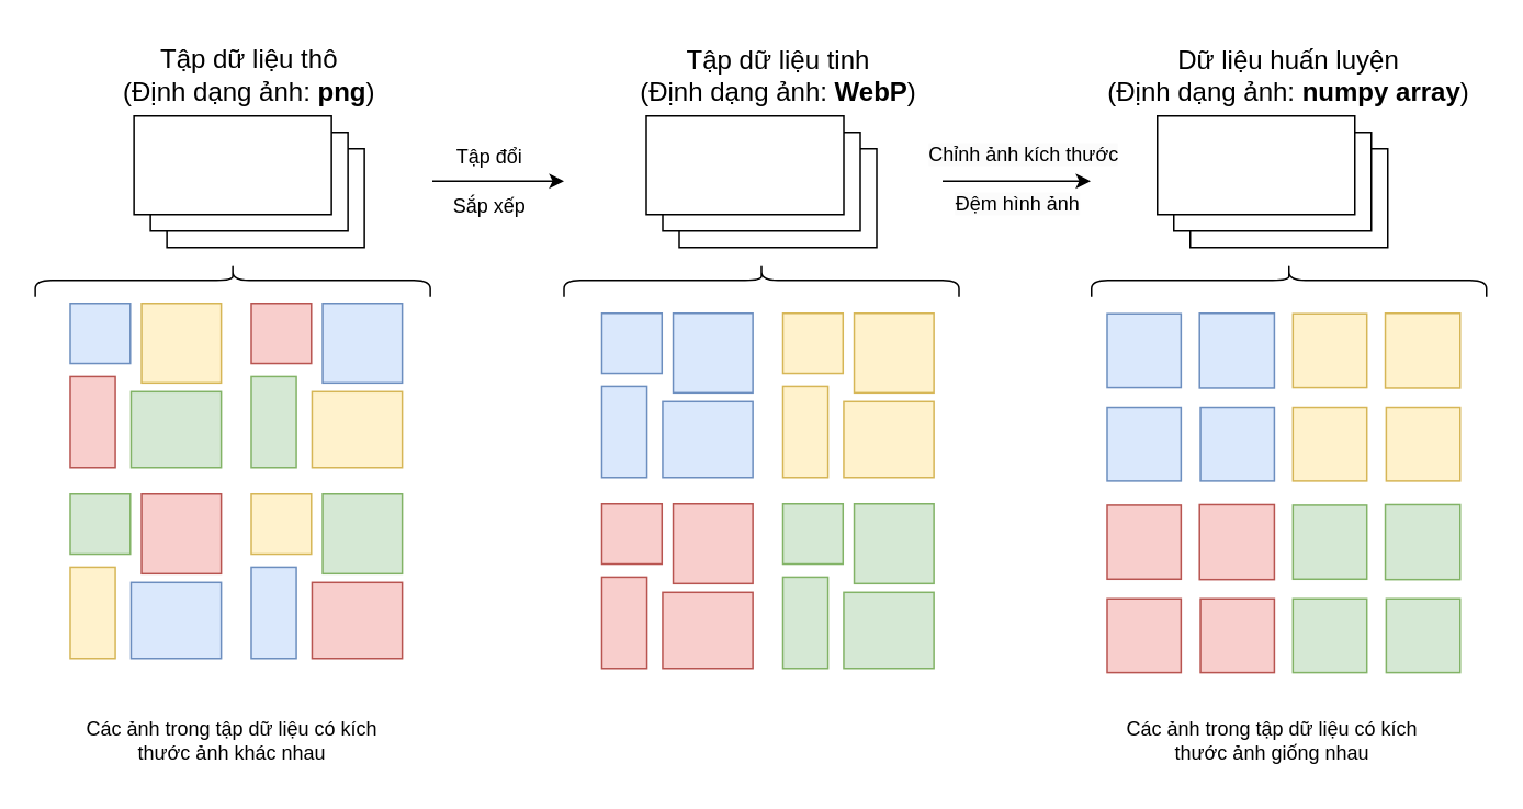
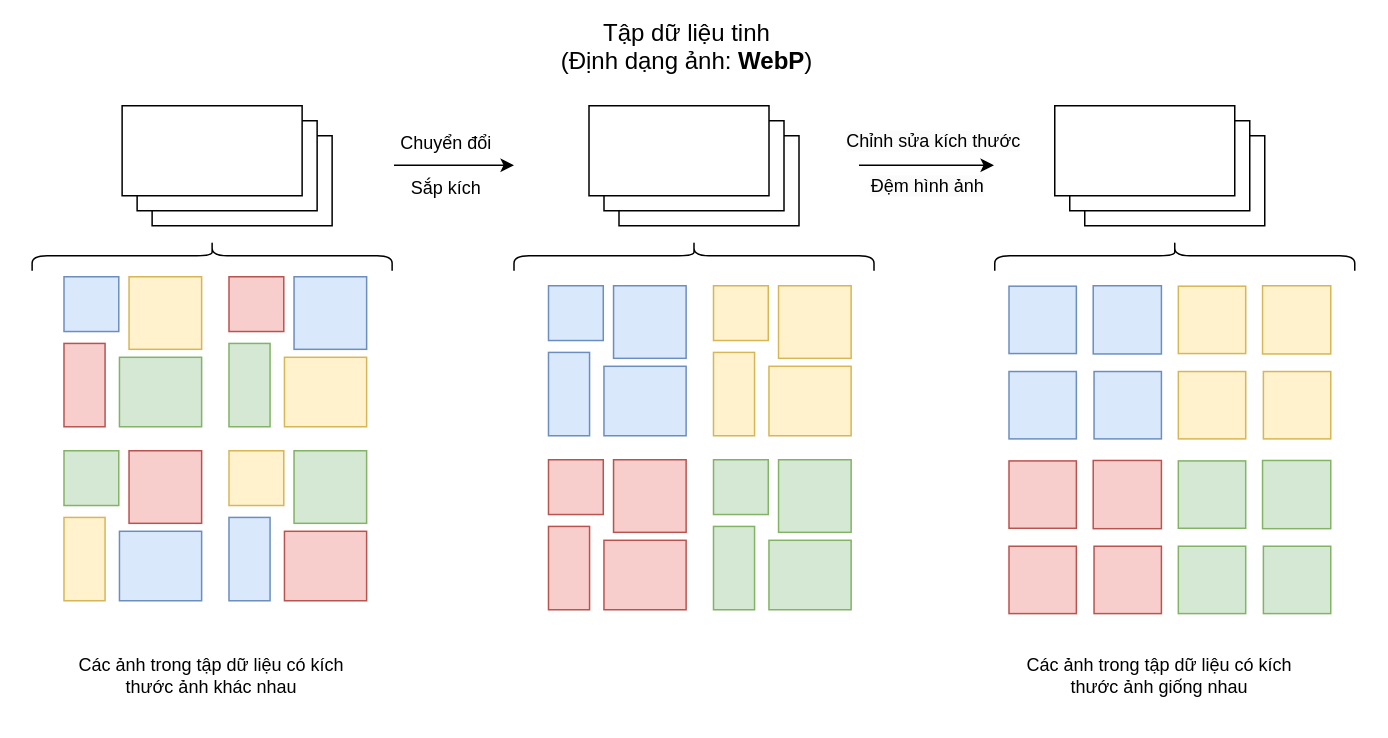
  <mxCell id="0" />
  <mxCell id="1" parent="0" />
  <mxCell id="2" value="" style="rounded=0;whiteSpace=wrap;html=1;" parent="1" vertex="1"><mxGeometry x="100.75" y="90" width="120" height="60" as="geometry" /></mxCell>
  <mxCell id="3" value="" style="rounded=0;whiteSpace=wrap;html=1;" parent="1" vertex="1"><mxGeometry x="90.75" y="80" width="120" height="60" as="geometry" /></mxCell>
  <mxCell id="4" value="" style="rounded=0;whiteSpace=wrap;html=1;" parent="1" vertex="1"><mxGeometry x="80.75" y="70" width="120" height="60" as="geometry" /></mxCell>
  <mxCell id="5" value="" style="endArrow=classic;html=1;rounded=0;" parent="1" edge="1"><mxGeometry width="50" height="50" relative="1" as="geometry"><mxPoint x="262" y="109.64" as="sourcePoint" /><mxPoint x="342" y="109.64" as="targetPoint" /></mxGeometry></mxCell>
  <mxCell id="6" value="" style="rounded=0;whiteSpace=wrap;html=1;" parent="1" vertex="1"><mxGeometry x="412" y="90" width="120" height="60" as="geometry" /></mxCell>
  <mxCell id="7" value="" style="rounded=0;whiteSpace=wrap;html=1;" parent="1" vertex="1"><mxGeometry x="402" y="80" width="120" height="60" as="geometry" /></mxCell>
  <mxCell id="8" value="" style="rounded=0;whiteSpace=wrap;html=1;" parent="1" vertex="1"><mxGeometry x="392" y="70" width="120" height="60" as="geometry" /></mxCell>
- <mxCell id="9" value="&lt;font style=&quot;font-size: 16px;&quot;&gt;Tập dữ liệu thô&lt;br&gt;(Định dạng ảnh: &lt;b&gt;png&lt;/b&gt;)&lt;/font&gt;" style="text;html=1;align=center;verticalAlign=middle;whiteSpace=wrap;rounded=0;" parent="1" vertex="1"><mxGeometry x="72" y="30" width="157.5" height="30" as="geometry" /></mxCell>
- <mxCell id="10" value="&lt;font style=&quot;font-size: 16px;&quot;&gt;&lt;span style=&quot;&quot;&gt;Tập dữ liệu tinh&lt;/span&gt;&lt;br style=&quot;&quot;&gt;&lt;span style=&quot;&quot;&gt;(Định dạng ảnh:&amp;nbsp;&lt;b&gt;WebP&lt;/b&gt;&lt;/span&gt;&lt;span style=&quot;&quot;&gt;)&lt;/span&gt;&lt;/font&gt;" style="text;whiteSpace=wrap;html=1;align=center;" parent="1" vertex="1"><mxGeometry x="384.5" y="20" width="175" height="50" as="geometry" /></mxCell>
+ <mxCell id="10" value="&lt;font style=&quot;font-size: 16px;&quot;&gt;&lt;span style=&quot;&quot;&gt;Tập dữ liệu tinh&lt;/span&gt;&lt;br style=&quot;&quot;&gt;&lt;span style=&quot;&quot;&gt;(Định dạng ảnh:&amp;nbsp;&lt;b&gt;WebP&lt;/b&gt;&lt;/span&gt;&lt;span style=&quot;&quot;&gt;)&lt;/span&gt;&lt;/font&gt;" style="text;whiteSpace=wrap;html=1;align=center;" parent="1" vertex="1"><mxGeometry x="369.5" y="5" width="175" height="50" as="geometry" /></mxCell>
  <mxCell id="11" value="" style="shape=curlyBracket;whiteSpace=wrap;html=1;rounded=1;labelPosition=left;verticalLabelPosition=middle;align=right;verticalAlign=middle;direction=south;" parent="1" vertex="1"><mxGeometry x="342" y="160" width="240" height="20" as="geometry" /></mxCell>
  <mxCell id="12" value="" style="endArrow=classic;html=1;rounded=0;" parent="1" edge="1"><mxGeometry width="50" height="50" relative="1" as="geometry"><mxPoint x="572" y="109.64" as="sourcePoint" /><mxPoint x="662" y="109.64" as="targetPoint" /></mxGeometry></mxCell>
  <mxCell id="13" value="" style="rounded=0;whiteSpace=wrap;html=1;" parent="1" vertex="1"><mxGeometry x="722.5" y="90" width="120" height="60" as="geometry" /></mxCell>
  <mxCell id="14" value="" style="rounded=0;whiteSpace=wrap;html=1;" parent="1" vertex="1"><mxGeometry x="712.5" y="80" width="120" height="60" as="geometry" /></mxCell>
  <mxCell id="15" value="" style="rounded=0;whiteSpace=wrap;html=1;" parent="1" vertex="1"><mxGeometry x="702.5" y="70" width="120" height="60" as="geometry" /></mxCell>
- <mxCell id="16" value="&lt;div&gt;&lt;font style=&quot;font-size: 16px;&quot;&gt;Dữ liệu huấn luyện&lt;/font&gt;&lt;/div&gt;&lt;font style=&quot;font-size: 16px;&quot;&gt;(Định dạng ảnh: &lt;b&gt;numpy array&lt;/b&gt;)&lt;/font&gt;" style="text;whiteSpace=wrap;html=1;align=center;" parent="1" vertex="1"><mxGeometry x="669" y="20" width="227" height="50" as="geometry" /></mxCell>
  <mxCell id="17" value="Các ảnh trong tập dữ liệu có kích thước ảnh giống nhau" style="text;html=1;align=center;verticalAlign=middle;whiteSpace=wrap;rounded=0;" parent="1" vertex="1"><mxGeometry x="672.25" y="430" width="200.5" height="40" as="geometry" /></mxCell>
  <mxCell id="18" value="" style="shape=curlyBracket;whiteSpace=wrap;html=1;rounded=1;labelPosition=left;verticalLabelPosition=middle;align=right;verticalAlign=middle;direction=south;" parent="1" vertex="1"><mxGeometry x="662.5" y="160" width="240" height="20" as="geometry" /></mxCell>
- <mxCell id="19" value="Tập đổi" style="text;html=1;align=center;verticalAlign=middle;whiteSpace=wrap;rounded=0;" parent="1" vertex="1"><mxGeometry x="262" y="80" width="70" height="30" as="geometry" /></mxCell>
- <mxCell id="20" value="&lt;span style=&quot;color: rgb(0, 0, 0); font-family: Helvetica; font-size: 12px; font-style: normal; font-variant-ligatures: normal; font-variant-caps: normal; font-weight: 400; letter-spacing: normal; orphans: 2; text-align: center; text-indent: 0px; text-transform: none; widows: 2; word-spacing: 0px; -webkit-text-stroke-width: 0px; white-space: normal; background-color: rgb(251, 251, 251); text-decoration-thickness: initial; text-decoration-style: initial; text-decoration-color: initial; display: inline !important; float: none;&quot;&gt;Chỉnh ảnh kích thước&lt;/span&gt;" style="text;whiteSpace=wrap;html=1;" parent="1" vertex="1"><mxGeometry x="562" y="80" width="120" height="20" as="geometry" /></mxCell>
+ <mxCell id="19" value="Chuyển đổi" style="text;html=1;align=center;verticalAlign=middle;whiteSpace=wrap;rounded=0;" parent="1" vertex="1"><mxGeometry x="262" y="80" width="70" height="30" as="geometry" /></mxCell>
+ <mxCell id="20" value="&lt;span style=&quot;color: rgb(0, 0, 0); font-family: Helvetica; font-size: 12px; font-style: normal; font-variant-ligatures: normal; font-variant-caps: normal; font-weight: 400; letter-spacing: normal; orphans: 2; text-align: center; text-indent: 0px; text-transform: none; widows: 2; word-spacing: 0px; -webkit-text-stroke-width: 0px; white-space: normal; background-color: rgb(251, 251, 251); text-decoration-thickness: initial; text-decoration-style: initial; text-decoration-color: initial; display: inline !important; float: none;&quot;&gt;Chỉnh sửa kích thước&lt;/span&gt;" style="text;whiteSpace=wrap;html=1;" parent="1" vertex="1"><mxGeometry x="562" y="80" width="120" height="20" as="geometry" /></mxCell>
  <mxCell id="21" value="&lt;span style=&quot;color: rgb(0, 0, 0); font-family: Helvetica; font-size: 12px; font-style: normal; font-variant-ligatures: normal; font-variant-caps: normal; font-weight: 400; letter-spacing: normal; orphans: 2; text-indent: 0px; text-transform: none; widows: 2; word-spacing: 0px; -webkit-text-stroke-width: 0px; white-space: normal; background-color: rgb(251, 251, 251); text-decoration-thickness: initial; text-decoration-style: initial; text-decoration-color: initial; float: none; display: inline !important;&quot;&gt;Đệm hình ảnh&lt;/span&gt;" style="text;whiteSpace=wrap;html=1;align=center;" parent="1" vertex="1"><mxGeometry x="572.5" y="110" width="90" height="40" as="geometry" /></mxCell>
  <mxCell id="22" value="" style="shape=curlyBracket;whiteSpace=wrap;html=1;rounded=1;labelPosition=left;verticalLabelPosition=middle;align=right;verticalAlign=middle;direction=south;" vertex="1" parent="1"><mxGeometry x="20.75" y="160" width="240" height="20" as="geometry" /></mxCell>
  <mxCell id="23" value="Các ảnh trong tập dữ liệu có kích thước ảnh khác nhau" style="text;html=1;align=center;verticalAlign=middle;whiteSpace=wrap;rounded=0;" vertex="1" parent="1"><mxGeometry x="40.25" y="430" width="200.5" height="40" as="geometry" /></mxCell>
  <mxCell id="24" value="" style="whiteSpace=wrap;html=1;aspect=fixed;fillColor=#dae8fc;strokeColor=#6c8ebf;container=0;" vertex="1" parent="1"><mxGeometry x="42" y="184" width="36.517" height="36.517" as="geometry" /></mxCell>
  <mxCell id="25" value="" style="whiteSpace=wrap;html=1;aspect=fixed;fillColor=#fff2cc;strokeColor=#d6b656;container=0;" vertex="1" parent="1"><mxGeometry x="85.364" y="184" width="48.386" height="48.386" as="geometry" /></mxCell>
  <mxCell id="26" value="" style="rounded=0;whiteSpace=wrap;html=1;direction=south;fillColor=#f8cecc;strokeColor=#b85450;container=0;" vertex="1" parent="1"><mxGeometry x="42" y="228.444" width="27.388" height="55.556" as="geometry" /></mxCell>
  <mxCell id="27" value="" style="rounded=0;whiteSpace=wrap;html=1;fillColor=#d5e8d4;strokeColor=#82b366;container=0;" vertex="1" parent="1"><mxGeometry x="78.974" y="237.704" width="54.776" height="46.296" as="geometry" /></mxCell>
  <mxCell id="28" value="" style="whiteSpace=wrap;html=1;aspect=fixed;fillColor=#f8cecc;strokeColor=#b85450;container=0;" vertex="1" parent="1"><mxGeometry x="152" y="184" width="36.517" height="36.517" as="geometry" /></mxCell>
  <mxCell id="29" value="" style="whiteSpace=wrap;html=1;aspect=fixed;fillColor=#dae8fc;strokeColor=#6c8ebf;container=0;" vertex="1" parent="1"><mxGeometry x="195.364" y="184" width="48.386" height="48.386" as="geometry" /></mxCell>
  <mxCell id="30" value="" style="rounded=0;whiteSpace=wrap;html=1;direction=south;fillColor=#d5e8d4;strokeColor=#82b366;container=0;" vertex="1" parent="1"><mxGeometry x="152" y="228.444" width="27.388" height="55.556" as="geometry" /></mxCell>
  <mxCell id="31" value="" style="rounded=0;whiteSpace=wrap;html=1;fillColor=#fff2cc;strokeColor=#d6b656;container=0;" vertex="1" parent="1"><mxGeometry x="188.974" y="237.704" width="54.776" height="46.296" as="geometry" /></mxCell>
  <mxCell id="32" value="" style="whiteSpace=wrap;html=1;aspect=fixed;fillColor=#d5e8d4;strokeColor=#82b366;container=0;" vertex="1" parent="1"><mxGeometry x="42" y="300" width="36.517" height="36.517" as="geometry" /></mxCell>
  <mxCell id="33" value="" style="whiteSpace=wrap;html=1;aspect=fixed;fillColor=#f8cecc;strokeColor=#b85450;container=0;" vertex="1" parent="1"><mxGeometry x="85.364" y="300" width="48.386" height="48.386" as="geometry" /></mxCell>
  <mxCell id="34" value="" style="rounded=0;whiteSpace=wrap;html=1;direction=south;fillColor=#fff2cc;strokeColor=#d6b656;container=0;" vertex="1" parent="1"><mxGeometry x="42" y="344.444" width="27.388" height="55.556" as="geometry" /></mxCell>
  <mxCell id="35" value="" style="rounded=0;whiteSpace=wrap;html=1;fillColor=#dae8fc;strokeColor=#6c8ebf;container=0;" vertex="1" parent="1"><mxGeometry x="78.974" y="353.704" width="54.776" height="46.296" as="geometry" /></mxCell>
  <mxCell id="36" value="" style="whiteSpace=wrap;html=1;aspect=fixed;fillColor=#fff2cc;strokeColor=#d6b656;container=0;" vertex="1" parent="1"><mxGeometry x="152" y="300" width="36.517" height="36.517" as="geometry" /></mxCell>
  <mxCell id="37" value="" style="whiteSpace=wrap;html=1;aspect=fixed;fillColor=#d5e8d4;strokeColor=#82b366;container=0;" vertex="1" parent="1"><mxGeometry x="195.364" y="300" width="48.386" height="48.386" as="geometry" /></mxCell>
  <mxCell id="38" value="" style="rounded=0;whiteSpace=wrap;html=1;direction=south;fillColor=#dae8fc;strokeColor=#6c8ebf;container=0;" vertex="1" parent="1"><mxGeometry x="152" y="344.444" width="27.388" height="55.556" as="geometry" /></mxCell>
  <mxCell id="39" value="" style="rounded=0;whiteSpace=wrap;html=1;fillColor=#f8cecc;strokeColor=#b85450;container=0;" vertex="1" parent="1"><mxGeometry x="188.974" y="353.704" width="54.776" height="46.296" as="geometry" /></mxCell>
  <mxCell id="40" value="" style="whiteSpace=wrap;html=1;aspect=fixed;fillColor=#dae8fc;strokeColor=#6c8ebf;container=0;" vertex="1" parent="1"><mxGeometry x="365" y="190" width="36.517" height="36.517" as="geometry" /></mxCell>
  <mxCell id="41" value="" style="whiteSpace=wrap;html=1;aspect=fixed;fillColor=#dae8fc;strokeColor=#6c8ebf;container=0;" vertex="1" parent="1"><mxGeometry x="408.364" y="190" width="48.386" height="48.386" as="geometry" /></mxCell>
  <mxCell id="42" value="" style="rounded=0;whiteSpace=wrap;html=1;direction=south;fillColor=#dae8fc;strokeColor=#6c8ebf;container=0;" vertex="1" parent="1"><mxGeometry x="365" y="234.444" width="27.388" height="55.556" as="geometry" /></mxCell>
  <mxCell id="43" value="" style="rounded=0;whiteSpace=wrap;html=1;fillColor=#dae8fc;strokeColor=#6c8ebf;container=0;" vertex="1" parent="1"><mxGeometry x="401.974" y="243.704" width="54.776" height="46.296" as="geometry" /></mxCell>
  <mxCell id="44" value="" style="whiteSpace=wrap;html=1;aspect=fixed;fillColor=#fff2cc;strokeColor=#d6b656;container=0;" vertex="1" parent="1"><mxGeometry x="475" y="190" width="36.517" height="36.517" as="geometry" /></mxCell>
  <mxCell id="45" value="" style="whiteSpace=wrap;html=1;aspect=fixed;fillColor=#fff2cc;strokeColor=#d6b656;container=0;" vertex="1" parent="1"><mxGeometry x="518.364" y="190" width="48.386" height="48.386" as="geometry" /></mxCell>
  <mxCell id="46" value="" style="rounded=0;whiteSpace=wrap;html=1;direction=south;fillColor=#fff2cc;strokeColor=#d6b656;container=0;" vertex="1" parent="1"><mxGeometry x="475" y="234.444" width="27.388" height="55.556" as="geometry" /></mxCell>
  <mxCell id="47" value="" style="rounded=0;whiteSpace=wrap;html=1;fillColor=#fff2cc;strokeColor=#d6b656;container=0;" vertex="1" parent="1"><mxGeometry x="511.974" y="243.704" width="54.776" height="46.296" as="geometry" /></mxCell>
  <mxCell id="48" value="" style="whiteSpace=wrap;html=1;aspect=fixed;fillColor=#f8cecc;strokeColor=#b85450;container=0;" vertex="1" parent="1"><mxGeometry x="365" y="306" width="36.517" height="36.517" as="geometry" /></mxCell>
  <mxCell id="49" value="" style="whiteSpace=wrap;html=1;aspect=fixed;fillColor=#f8cecc;strokeColor=#b85450;container=0;" vertex="1" parent="1"><mxGeometry x="408.364" y="306" width="48.386" height="48.386" as="geometry" /></mxCell>
  <mxCell id="50" value="" style="rounded=0;whiteSpace=wrap;html=1;direction=south;fillColor=#f8cecc;strokeColor=#b85450;container=0;" vertex="1" parent="1"><mxGeometry x="365" y="350.444" width="27.388" height="55.556" as="geometry" /></mxCell>
  <mxCell id="51" value="" style="rounded=0;whiteSpace=wrap;html=1;fillColor=#f8cecc;strokeColor=#b85450;container=0;" vertex="1" parent="1"><mxGeometry x="401.974" y="359.704" width="54.776" height="46.296" as="geometry" /></mxCell>
  <mxCell id="52" value="" style="whiteSpace=wrap;html=1;aspect=fixed;fillColor=#d5e8d4;strokeColor=#82b366;container=0;" vertex="1" parent="1"><mxGeometry x="475" y="306" width="36.517" height="36.517" as="geometry" /></mxCell>
  <mxCell id="53" value="" style="whiteSpace=wrap;html=1;aspect=fixed;fillColor=#d5e8d4;strokeColor=#82b366;container=0;" vertex="1" parent="1"><mxGeometry x="518.364" y="306" width="48.386" height="48.386" as="geometry" /></mxCell>
  <mxCell id="54" value="" style="rounded=0;whiteSpace=wrap;html=1;direction=south;fillColor=#d5e8d4;strokeColor=#82b366;container=0;" vertex="1" parent="1"><mxGeometry x="475" y="350.444" width="27.388" height="55.556" as="geometry" /></mxCell>
  <mxCell id="55" value="" style="rounded=0;whiteSpace=wrap;html=1;fillColor=#d5e8d4;strokeColor=#82b366;container=0;" vertex="1" parent="1"><mxGeometry x="511.974" y="359.704" width="54.776" height="46.296" as="geometry" /></mxCell>
  <mxCell id="56" value="" style="group" vertex="1" connectable="0" parent="1"><mxGeometry x="672" y="190" width="214.5" height="220" as="geometry" /></mxCell>
  <mxCell id="57" value="" style="whiteSpace=wrap;html=1;aspect=fixed;fillColor=#dae8fc;strokeColor=#6c8ebf;container=0;" parent="56" vertex="1"><mxGeometry y="0.298" width="44.908" height="44.908" as="geometry" /></mxCell>
  <mxCell id="58" value="" style="whiteSpace=wrap;html=1;aspect=fixed;fillColor=#dae8fc;strokeColor=#6c8ebf;container=0;" parent="56" vertex="1"><mxGeometry x="56.136" width="45.47" height="45.47" as="geometry" /></mxCell>
  <mxCell id="59" value="" style="whiteSpace=wrap;html=1;aspect=fixed;fillColor=#dae8fc;strokeColor=#6c8ebf;container=0;" parent="56" vertex="1"><mxGeometry y="57.182" width="44.908" height="44.908" as="geometry" /></mxCell>
  <mxCell id="60" value="" style="whiteSpace=wrap;html=1;aspect=fixed;fillColor=#dae8fc;strokeColor=#6c8ebf;container=0;" parent="56" vertex="1"><mxGeometry x="56.697" y="57.182" width="44.908" height="44.908" as="geometry" /></mxCell>
  <mxCell id="61" value="" style="whiteSpace=wrap;html=1;aspect=fixed;fillColor=#fff2cc;strokeColor=#d6b656;container=0;" vertex="1" parent="56"><mxGeometry x="112.895" y="0.298" width="44.908" height="44.908" as="geometry" /></mxCell>
  <mxCell id="62" value="" style="whiteSpace=wrap;html=1;aspect=fixed;fillColor=#fff2cc;strokeColor=#d6b656;container=0;" vertex="1" parent="56"><mxGeometry x="169.03" width="45.47" height="45.47" as="geometry" /></mxCell>
  <mxCell id="63" value="" style="whiteSpace=wrap;html=1;aspect=fixed;fillColor=#fff2cc;strokeColor=#d6b656;container=0;" vertex="1" parent="56"><mxGeometry x="112.895" y="57.182" width="44.908" height="44.908" as="geometry" /></mxCell>
  <mxCell id="64" value="" style="whiteSpace=wrap;html=1;aspect=fixed;fillColor=#fff2cc;strokeColor=#d6b656;container=0;" vertex="1" parent="56"><mxGeometry x="169.592" y="57.182" width="44.908" height="44.908" as="geometry" /></mxCell>
  <mxCell id="65" value="" style="whiteSpace=wrap;html=1;aspect=fixed;fillColor=#f8cecc;strokeColor=#b85450;container=0;" vertex="1" parent="56"><mxGeometry y="116.78" width="44.908" height="44.908" as="geometry" /></mxCell>
  <mxCell id="66" value="" style="whiteSpace=wrap;html=1;aspect=fixed;fillColor=#f8cecc;strokeColor=#b85450;container=0;" vertex="1" parent="56"><mxGeometry x="56.136" y="116.482" width="45.47" height="45.47" as="geometry" /></mxCell>
  <mxCell id="67" value="" style="whiteSpace=wrap;html=1;aspect=fixed;fillColor=#f8cecc;strokeColor=#b85450;container=0;" vertex="1" parent="56"><mxGeometry y="173.665" width="44.908" height="44.908" as="geometry" /></mxCell>
  <mxCell id="68" value="" style="whiteSpace=wrap;html=1;aspect=fixed;fillColor=#f8cecc;strokeColor=#b85450;container=0;" vertex="1" parent="56"><mxGeometry x="56.697" y="173.665" width="44.908" height="44.908" as="geometry" /></mxCell>
  <mxCell id="69" value="" style="whiteSpace=wrap;html=1;aspect=fixed;fillColor=#d5e8d4;strokeColor=#82b366;container=0;" vertex="1" parent="56"><mxGeometry x="112.895" y="116.78" width="44.908" height="44.908" as="geometry" /></mxCell>
  <mxCell id="70" value="" style="whiteSpace=wrap;html=1;aspect=fixed;fillColor=#d5e8d4;strokeColor=#82b366;container=0;" vertex="1" parent="56"><mxGeometry x="169.03" y="116.482" width="45.47" height="45.47" as="geometry" /></mxCell>
  <mxCell id="71" value="" style="whiteSpace=wrap;html=1;aspect=fixed;fillColor=#d5e8d4;strokeColor=#82b366;container=0;" vertex="1" parent="56"><mxGeometry x="112.895" y="173.665" width="44.908" height="44.908" as="geometry" /></mxCell>
  <mxCell id="72" value="" style="whiteSpace=wrap;html=1;aspect=fixed;fillColor=#d5e8d4;strokeColor=#82b366;container=0;" vertex="1" parent="56"><mxGeometry x="169.592" y="173.665" width="44.908" height="44.908" as="geometry" /></mxCell>
- <mxCell id="73" value="Sắp xếp" style="text;html=1;align=center;verticalAlign=middle;whiteSpace=wrap;rounded=0;" vertex="1" parent="1"><mxGeometry x="262" y="110" width="70" height="30" as="geometry" /></mxCell>
+ <mxCell id="73" value="Sắp kích" style="text;html=1;align=center;verticalAlign=middle;whiteSpace=wrap;rounded=0;" vertex="1" parent="1"><mxGeometry x="262" y="110" width="70" height="30" as="geometry" /></mxCell>
